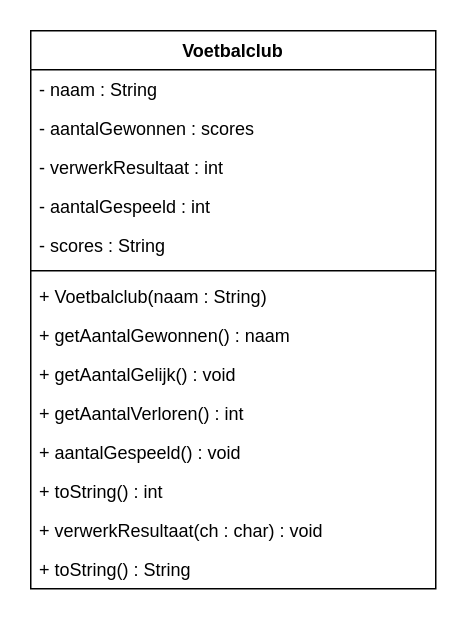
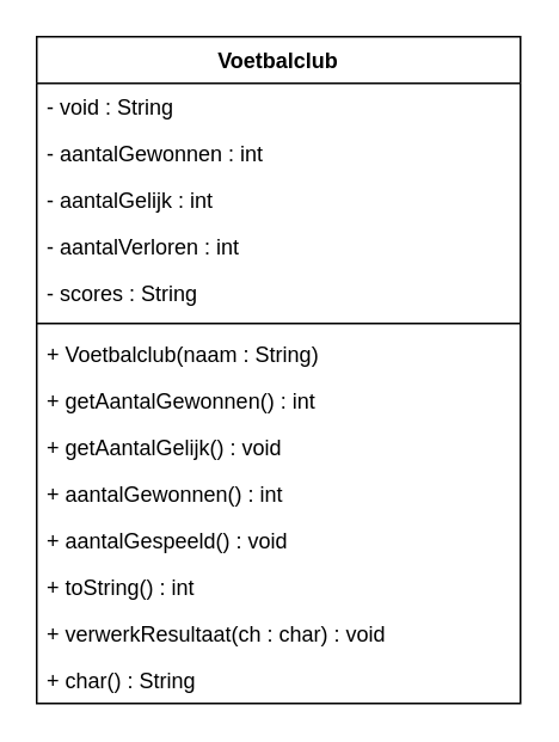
  <mxCell id="0" />
  <mxCell id="1" parent="0" />
  <mxCell id="2" value="Voetbalclub&#10;" style="swimlane;fontStyle=1;align=center;verticalAlign=top;childLayout=stackLayout;horizontal=1;startSize=26;horizontalStack=0;resizeParent=1;resizeParentMax=0;resizeLast=0;collapsible=1;marginBottom=0;" vertex="1" parent="1"><mxGeometry x="20" y="20" width="270" height="372" as="geometry" /></mxCell>
- <mxCell id="3" value="- naam : String" style="text;strokeColor=none;fillColor=none;align=left;verticalAlign=top;spacingLeft=4;spacingRight=4;overflow=hidden;rotatable=0;points=[[0,0.5],[1,0.5]];portConstraint=eastwest;" vertex="1" parent="2"><mxGeometry y="26" width="270" height="26" as="geometry" /></mxCell>
- <mxCell id="4" value="- aantalGewonnen : scores" style="text;strokeColor=none;fillColor=none;align=left;verticalAlign=top;spacingLeft=4;spacingRight=4;overflow=hidden;rotatable=0;points=[[0,0.5],[1,0.5]];portConstraint=eastwest;" vertex="1" parent="2"><mxGeometry y="52" width="270" height="26" as="geometry" /></mxCell>
- <mxCell id="5" value="- verwerkResultaat : int" style="text;strokeColor=none;fillColor=none;align=left;verticalAlign=top;spacingLeft=4;spacingRight=4;overflow=hidden;rotatable=0;points=[[0,0.5],[1,0.5]];portConstraint=eastwest;" vertex="1" parent="2"><mxGeometry y="78" width="270" height="26" as="geometry" /></mxCell>
- <mxCell id="6" value="- aantalGespeeld : int" style="text;strokeColor=none;fillColor=none;align=left;verticalAlign=top;spacingLeft=4;spacingRight=4;overflow=hidden;rotatable=0;points=[[0,0.5],[1,0.5]];portConstraint=eastwest;" vertex="1" parent="2"><mxGeometry y="104" width="270" height="26" as="geometry" /></mxCell>
+ <mxCell id="3" value="- void : String" style="text;strokeColor=none;fillColor=none;align=left;verticalAlign=top;spacingLeft=4;spacingRight=4;overflow=hidden;rotatable=0;points=[[0,0.5],[1,0.5]];portConstraint=eastwest;" vertex="1" parent="2"><mxGeometry y="26" width="270" height="26" as="geometry" /></mxCell>
+ <mxCell id="4" value="- aantalGewonnen : int" style="text;strokeColor=none;fillColor=none;align=left;verticalAlign=top;spacingLeft=4;spacingRight=4;overflow=hidden;rotatable=0;points=[[0,0.5],[1,0.5]];portConstraint=eastwest;" vertex="1" parent="2"><mxGeometry y="52" width="270" height="26" as="geometry" /></mxCell>
+ <mxCell id="5" value="- aantalGelijk : int" style="text;strokeColor=none;fillColor=none;align=left;verticalAlign=top;spacingLeft=4;spacingRight=4;overflow=hidden;rotatable=0;points=[[0,0.5],[1,0.5]];portConstraint=eastwest;" vertex="1" parent="2"><mxGeometry y="78" width="270" height="26" as="geometry" /></mxCell>
+ <mxCell id="6" value="- aantalVerloren : int" style="text;strokeColor=none;fillColor=none;align=left;verticalAlign=top;spacingLeft=4;spacingRight=4;overflow=hidden;rotatable=0;points=[[0,0.5],[1,0.5]];portConstraint=eastwest;" vertex="1" parent="2"><mxGeometry y="104" width="270" height="26" as="geometry" /></mxCell>
  <mxCell id="7" value="- scores : String" style="text;strokeColor=none;fillColor=none;align=left;verticalAlign=top;spacingLeft=4;spacingRight=4;overflow=hidden;rotatable=0;points=[[0,0.5],[1,0.5]];portConstraint=eastwest;" vertex="1" parent="2"><mxGeometry y="130" width="270" height="26" as="geometry" /></mxCell>
  <mxCell id="8" value="" style="line;strokeWidth=1;fillColor=none;align=left;verticalAlign=middle;spacingTop=-1;spacingLeft=3;spacingRight=3;rotatable=0;labelPosition=right;points=[];portConstraint=eastwest;strokeColor=inherit;" vertex="1" parent="2"><mxGeometry y="156" width="270" height="8" as="geometry" /></mxCell>
  <mxCell id="9" value="+ Voetbalclub(naam : String)" style="text;strokeColor=none;fillColor=none;align=left;verticalAlign=top;spacingLeft=4;spacingRight=4;overflow=hidden;rotatable=0;points=[[0,0.5],[1,0.5]];portConstraint=eastwest;" vertex="1" parent="2"><mxGeometry y="164" width="270" height="26" as="geometry" /></mxCell>
- <mxCell id="10" value="+ getAantalGewonnen() : naam" style="text;strokeColor=none;fillColor=none;align=left;verticalAlign=top;spacingLeft=4;spacingRight=4;overflow=hidden;rotatable=0;points=[[0,0.5],[1,0.5]];portConstraint=eastwest;" vertex="1" parent="2"><mxGeometry y="190" width="270" height="26" as="geometry" /></mxCell>
+ <mxCell id="10" value="+ getAantalGewonnen() : int" style="text;strokeColor=none;fillColor=none;align=left;verticalAlign=top;spacingLeft=4;spacingRight=4;overflow=hidden;rotatable=0;points=[[0,0.5],[1,0.5]];portConstraint=eastwest;" vertex="1" parent="2"><mxGeometry y="190" width="270" height="26" as="geometry" /></mxCell>
  <mxCell id="11" value="+ getAantalGelijk() : void" style="text;strokeColor=none;fillColor=none;align=left;verticalAlign=top;spacingLeft=4;spacingRight=4;overflow=hidden;rotatable=0;points=[[0,0.5],[1,0.5]];portConstraint=eastwest;" vertex="1" parent="2"><mxGeometry y="216" width="270" height="26" as="geometry" /></mxCell>
- <mxCell id="12" value="+ getAantalVerloren() : int" style="text;strokeColor=none;fillColor=none;align=left;verticalAlign=top;spacingLeft=4;spacingRight=4;overflow=hidden;rotatable=0;points=[[0,0.5],[1,0.5]];portConstraint=eastwest;" vertex="1" parent="2"><mxGeometry y="242" width="270" height="26" as="geometry" /></mxCell>
+ <mxCell id="12" value="+ aantalGewonnen() : int" style="text;strokeColor=none;fillColor=none;align=left;verticalAlign=top;spacingLeft=4;spacingRight=4;overflow=hidden;rotatable=0;points=[[0,0.5],[1,0.5]];portConstraint=eastwest;" vertex="1" parent="2"><mxGeometry y="242" width="270" height="26" as="geometry" /></mxCell>
  <mxCell id="13" value="+ aantalGespeeld() : void" style="text;strokeColor=none;fillColor=none;align=left;verticalAlign=top;spacingLeft=4;spacingRight=4;overflow=hidden;rotatable=0;points=[[0,0.5],[1,0.5]];portConstraint=eastwest;" vertex="1" parent="2"><mxGeometry y="268" width="270" height="26" as="geometry" /></mxCell>
  <mxCell id="14" value="+ toString() : int" style="text;strokeColor=none;fillColor=none;align=left;verticalAlign=top;spacingLeft=4;spacingRight=4;overflow=hidden;rotatable=0;points=[[0,0.5],[1,0.5]];portConstraint=eastwest;" vertex="1" parent="2"><mxGeometry y="294" width="270" height="26" as="geometry" /></mxCell>
  <mxCell id="15" value="+ verwerkResultaat(ch : char) : void" style="text;strokeColor=none;fillColor=none;align=left;verticalAlign=top;spacingLeft=4;spacingRight=4;overflow=hidden;rotatable=0;points=[[0,0.5],[1,0.5]];portConstraint=eastwest;" vertex="1" parent="2"><mxGeometry y="320" width="270" height="26" as="geometry" /></mxCell>
- <mxCell id="16" value="+ toString() : String" style="text;strokeColor=none;fillColor=none;align=left;verticalAlign=top;spacingLeft=4;spacingRight=4;overflow=hidden;rotatable=0;points=[[0,0.5],[1,0.5]];portConstraint=eastwest;" vertex="1" parent="2"><mxGeometry y="346" width="270" height="26" as="geometry" /></mxCell>
+ <mxCell id="16" value="+ char() : String" style="text;strokeColor=none;fillColor=none;align=left;verticalAlign=top;spacingLeft=4;spacingRight=4;overflow=hidden;rotatable=0;points=[[0,0.5],[1,0.5]];portConstraint=eastwest;" vertex="1" parent="2"><mxGeometry y="346" width="270" height="26" as="geometry" /></mxCell>
